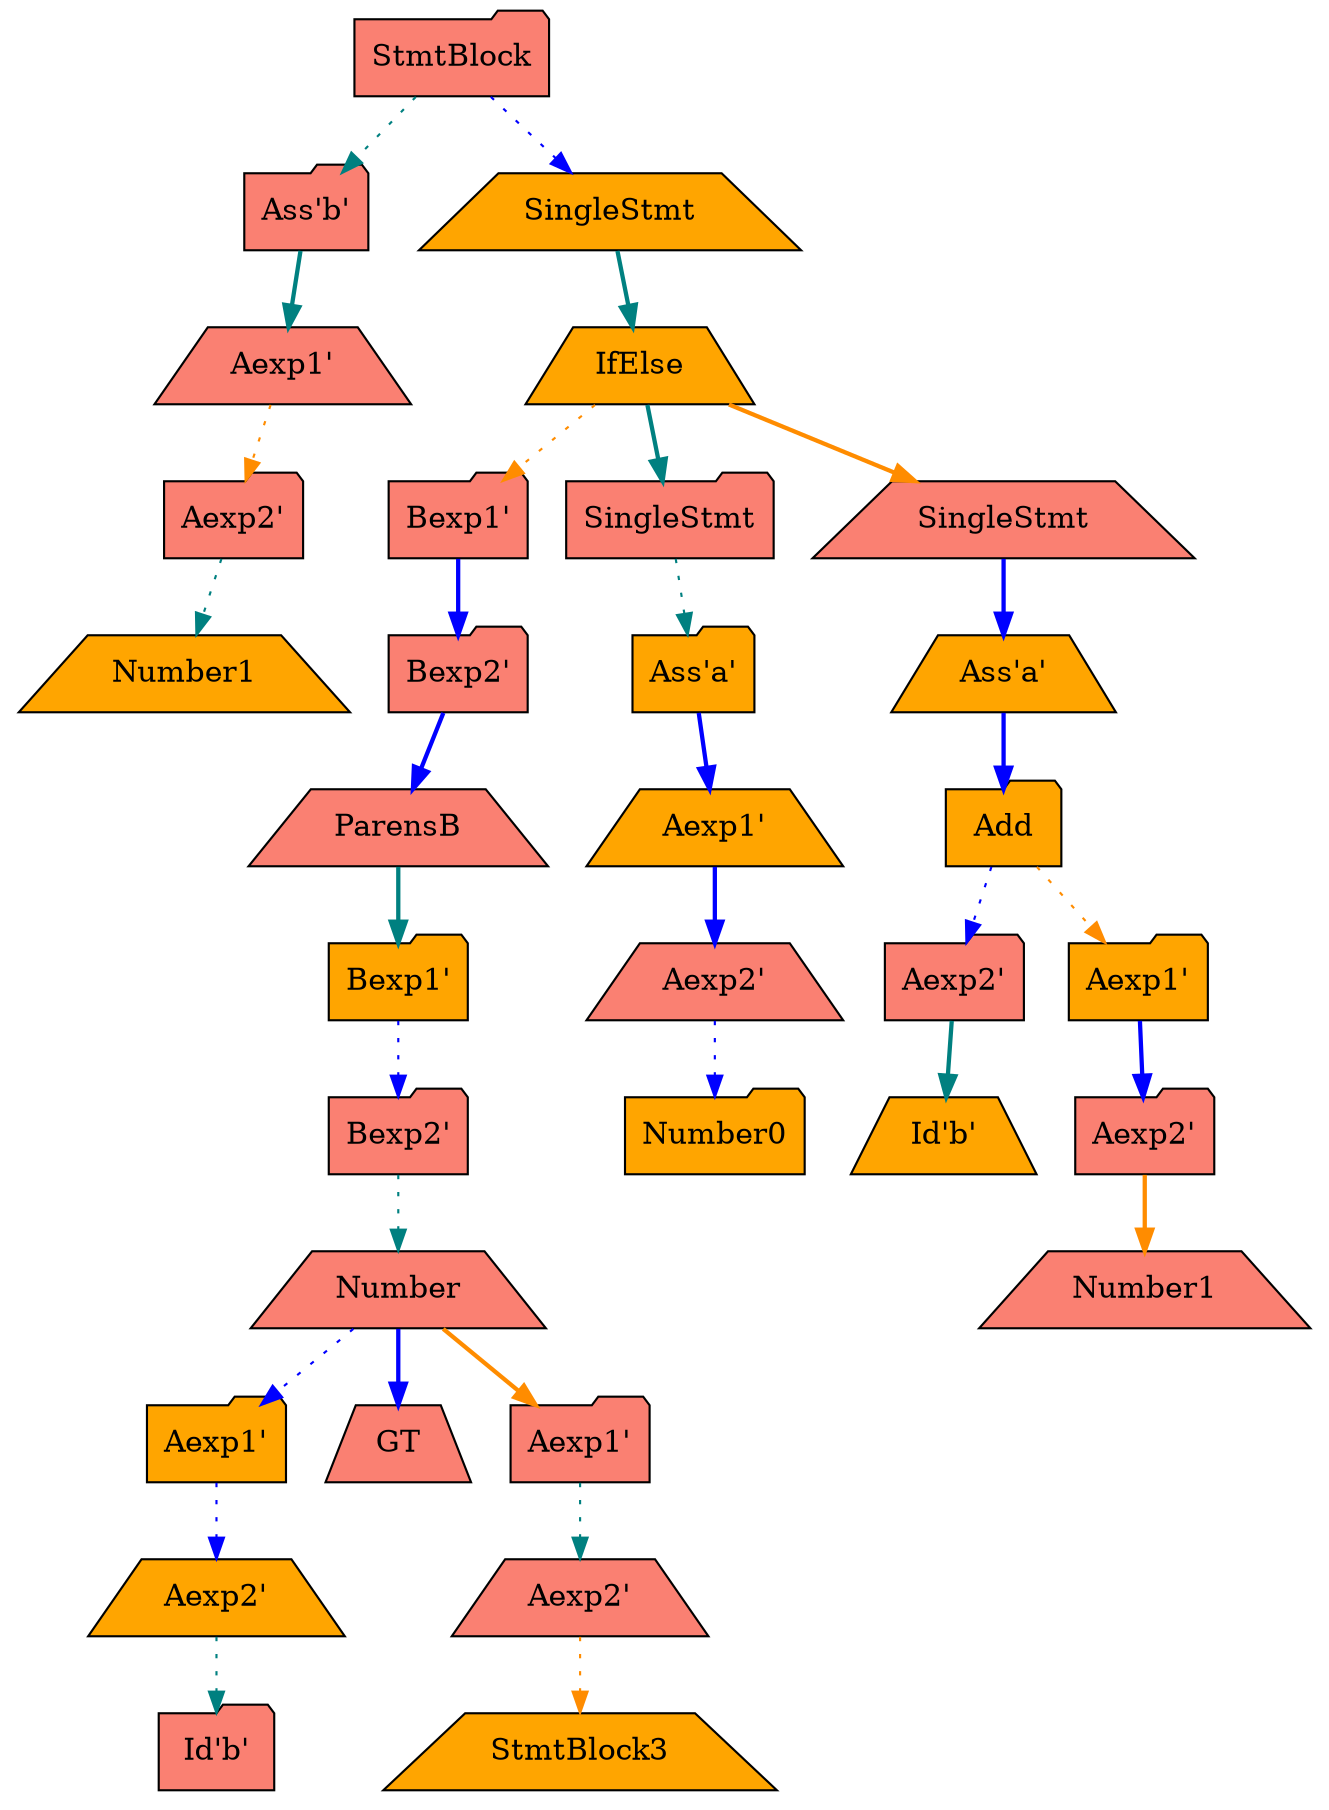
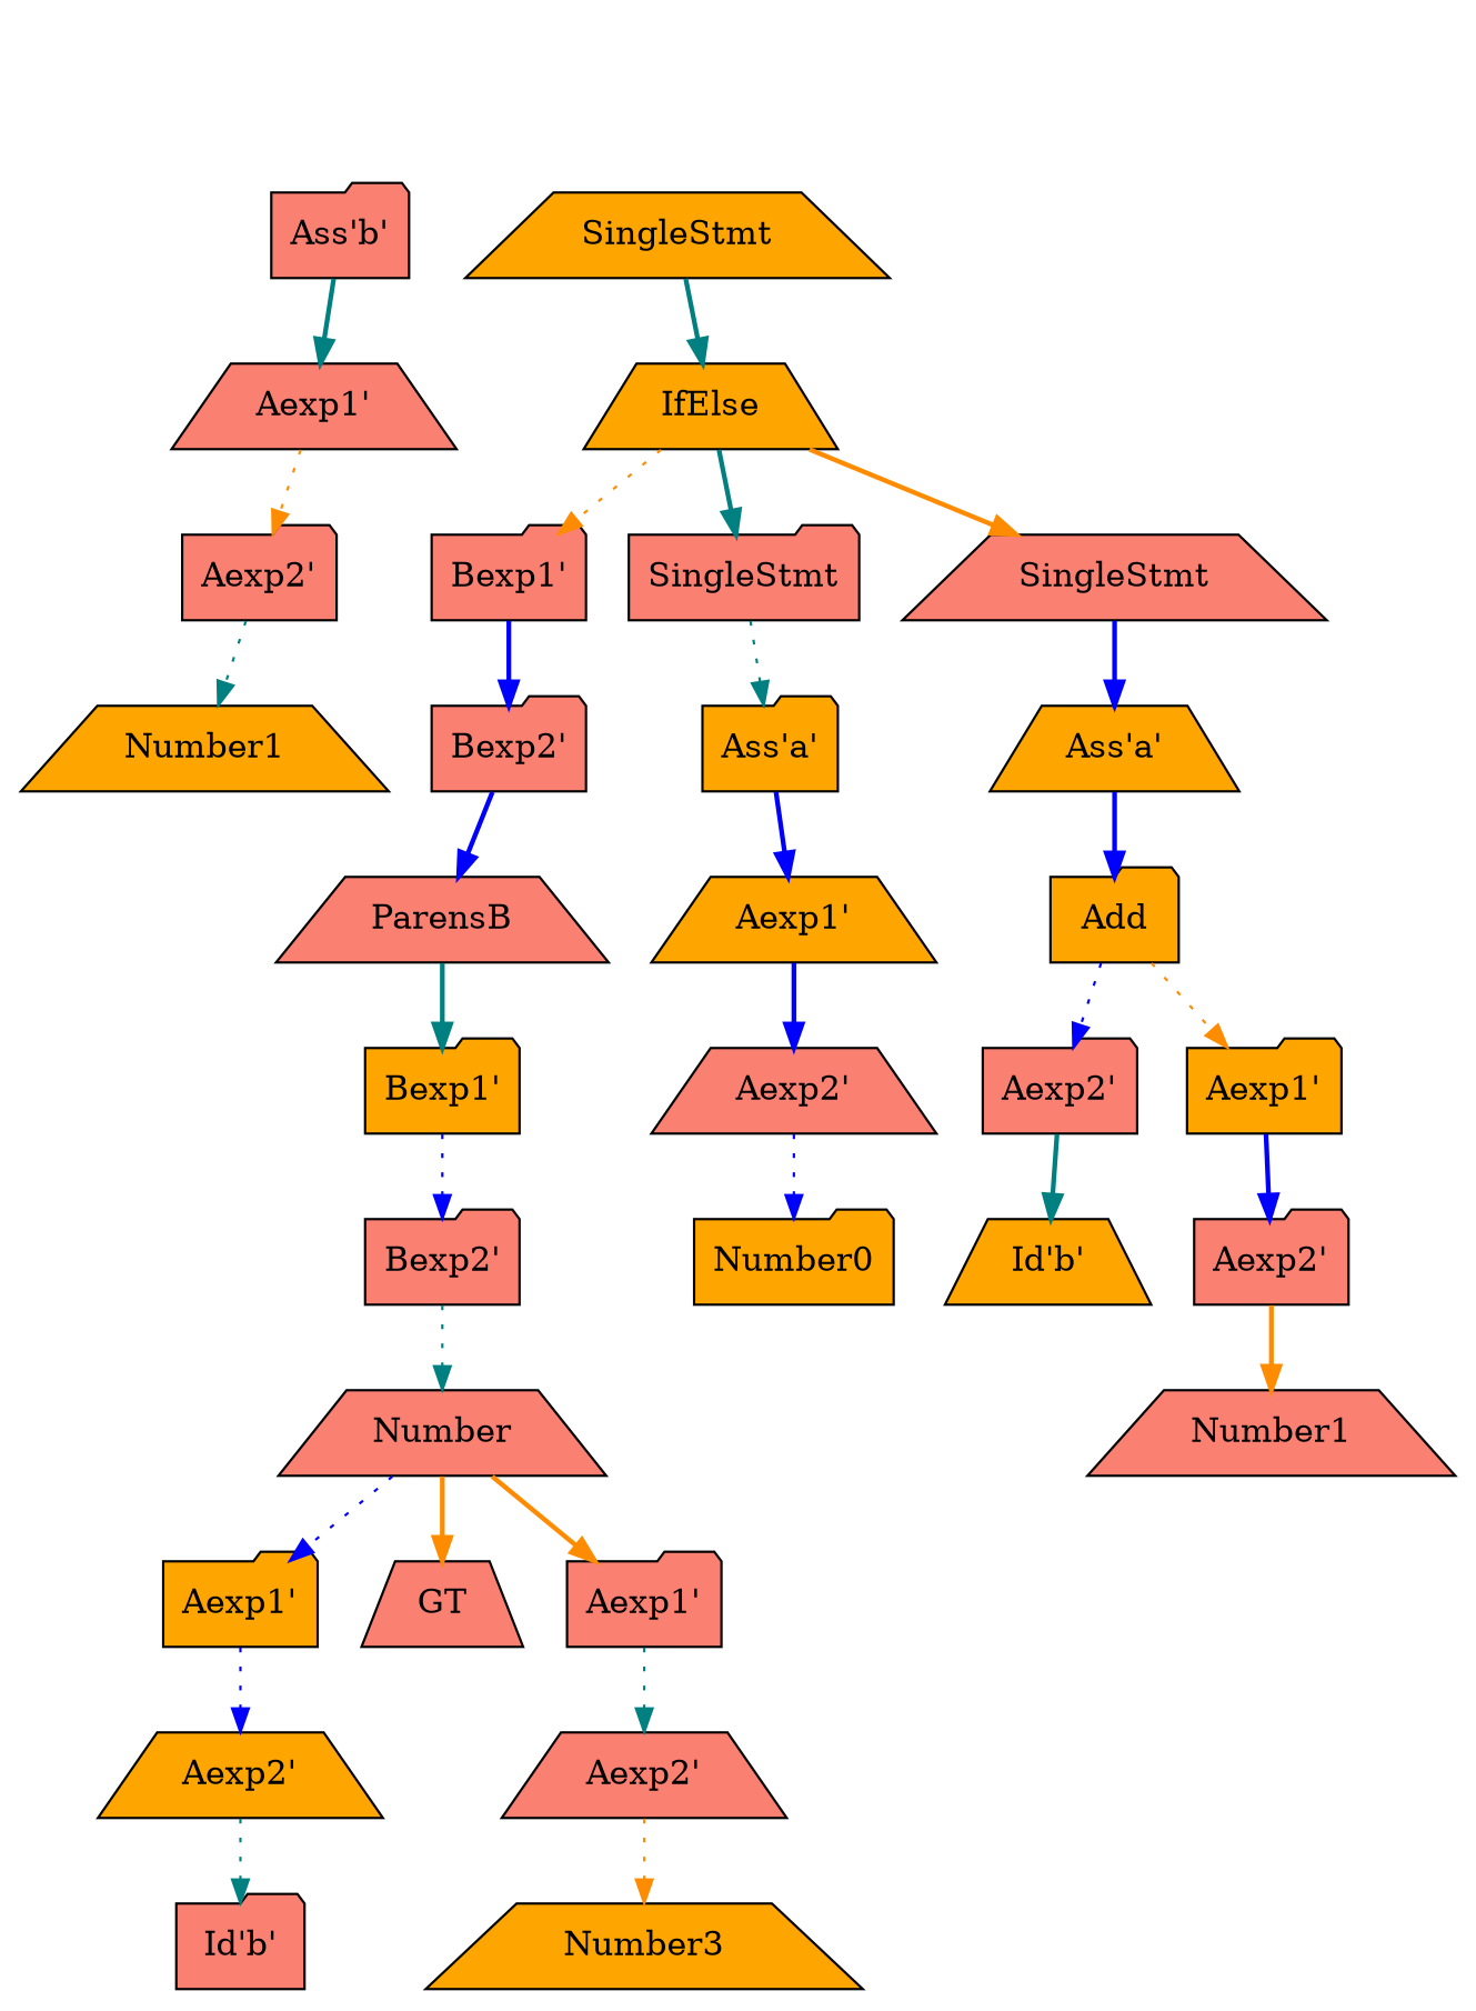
  digraph {
    node [fillcolor=salmon shape=folder style=filled]
    edge [color=blue style=dotted]
-   n1 [label=StmtBlock]
    n2 [label="Ass'b'"]
    n3 [fillcolor=orange label=SingleStmt shape=trapezium]
    n4 [label="Aexp1'" shape=trapezium]
    n5 [fillcolor=orange label=IfElse shape=trapezium]
    n6 [label="Aexp2'"]
    n7 [fillcolor=orange label=Number1 shape=trapezium]
    n8 [label="Bexp1'"]
    n9 [label=SingleStmt]
    n10 [label=SingleStmt shape=trapezium]
    n11 [label="Bexp2'"]
    n12 [fillcolor=orange label="Ass'a'"]
    n13 [fillcolor=orange label="Ass'a'" shape=trapezium]
    n14 [label=ParensB shape=trapezium]
    n15 [fillcolor=orange label="Bexp1'"]
    n16 [label="Bexp2'"]
    n17 [label=Number shape=trapezium]
    n18 [fillcolor=orange label="Aexp1'"]
    n19 [label=GT shape=trapezium]
    n20 [label="Aexp1'"]
    n21 [fillcolor=orange label="Aexp2'" shape=trapezium]
    n22 [label="Aexp2'" shape=trapezium]
    n23 [label="Id'b'"]
-   n24 [fillcolor=orange label=StmtBlock3 shape=trapezium]
+   n24 [fillcolor=orange label=Number3 shape=trapezium]
    n25 [fillcolor=orange label="Aexp1'" shape=trapezium]
    n26 [label="Aexp2'" shape=trapezium]
    n27 [fillcolor=orange label=Number0]
    n28 [fillcolor=orange label=Add]
    n29 [label="Aexp2'"]
    n30 [fillcolor=orange label="Aexp1'"]
    n31 [fillcolor=orange label="Id'b'" shape=trapezium]
    n32 [label="Aexp2'"]
    n33 [label=Number1 shape=trapezium]
-   n1 -> n2 [color=teal]
-   n1 -> n3
    n2 -> n4 [color=teal style=bold]
    n3 -> n5 [color=teal style=bold]
    n4 -> n6 [color=darkorange]
    n5 -> n8 [color=darkorange]
    n5 -> n9 [color=teal style=bold]
    n5 -> n10 [color=darkorange style=bold]
    n6 -> n7 [color=teal]
    n8 -> n11 [style=bold]
    n9 -> n12 [color=teal]
    n10 -> n13 [style=bold]
    n11 -> n14 [style=bold]
    n12 -> n25 [style=bold]
    n13 -> n28 [style=bold]
    n14 -> n15 [color=teal style=bold]
    n15 -> n16
    n16 -> n17 [color=teal]
    n17 -> n18
-   n17 -> n19 [style=bold]
+   n17 -> n19 [color=darkorange style=bold]
    n17 -> n20 [color=darkorange style=bold]
    n18 -> n21
    n20 -> n22 [color=teal]
    n21 -> n23 [color=teal]
    n22 -> n24 [color=darkorange]
    n25 -> n26 [style=bold]
    n26 -> n27
    n28 -> n29
    n28 -> n30 [color=darkorange]
    n29 -> n31 [color=teal style=bold]
    n30 -> n32 [style=bold]
    n32 -> n33 [color=darkorange style=bold]
  }
